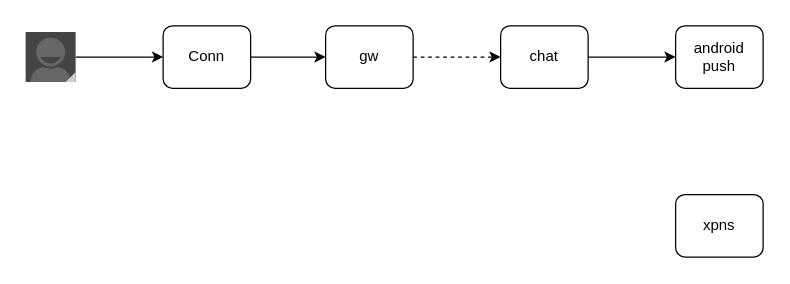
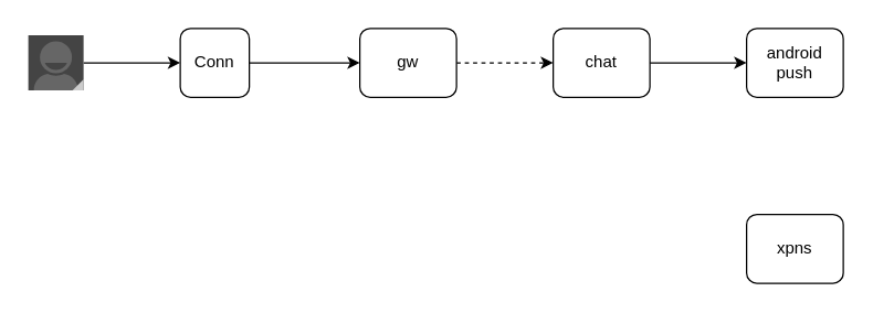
  <mxCell id="0" />
  <mxCell id="1" parent="0" />
  <mxCell id="2" value="" style="edgeStyle=orthogonalEdgeStyle;rounded=0;orthogonalLoop=1;jettySize=auto;html=1;" edge="1" parent="1" source="3" target="5"><mxGeometry relative="1" as="geometry" /></mxCell>
  <mxCell id="3" value="" style="verticalLabelPosition=bottom;verticalAlign=top;html=1;shadow=0;dashed=0;strokeWidth=1;shape=mxgraph.android.contact_badge_normal;" vertex="1" parent="1"><mxGeometry x="20" y="25" width="40" height="40" as="geometry" /></mxCell>
  <mxCell id="4" value="" style="edgeStyle=orthogonalEdgeStyle;rounded=0;orthogonalLoop=1;jettySize=auto;html=1;" edge="1" parent="1" source="5" target="7"><mxGeometry relative="1" as="geometry" /></mxCell>
- <mxCell id="5" value="Conn" style="rounded=1;whiteSpace=wrap;html=1;" vertex="1" parent="1"><mxGeometry x="130" y="20" width="70" height="50" as="geometry" /></mxCell>
+ <mxCell id="5" value="Conn" style="rounded=1;whiteSpace=wrap;html=1;" vertex="1" parent="1"><mxGeometry x="130" y="20" width="50" height="50" as="geometry" /></mxCell>
  <mxCell id="6" value="" style="edgeStyle=orthogonalEdgeStyle;rounded=0;orthogonalLoop=1;jettySize=auto;html=1;dashed=1;" edge="1" parent="1" source="7" target="9"><mxGeometry relative="1" as="geometry" /></mxCell>
  <mxCell id="7" value="gw" style="rounded=1;whiteSpace=wrap;html=1;" vertex="1" parent="1"><mxGeometry x="260" y="20" width="70" height="50" as="geometry" /></mxCell>
  <mxCell id="8" value="" style="edgeStyle=orthogonalEdgeStyle;rounded=0;orthogonalLoop=1;jettySize=auto;html=1;" edge="1" parent="1" source="9" target="10"><mxGeometry relative="1" as="geometry" /></mxCell>
  <mxCell id="9" value="chat" style="rounded=1;whiteSpace=wrap;html=1;" vertex="1" parent="1"><mxGeometry x="400" y="20" width="70" height="50" as="geometry" /></mxCell>
  <mxCell id="10" value="android&lt;br&gt;push" style="rounded=1;whiteSpace=wrap;html=1;" vertex="1" parent="1"><mxGeometry x="540" y="20" width="70" height="50" as="geometry" /></mxCell>
  <mxCell id="11" value="xpns" style="rounded=1;whiteSpace=wrap;html=1;" vertex="1" parent="1"><mxGeometry x="540" y="155" width="70" height="50" as="geometry" /></mxCell>
